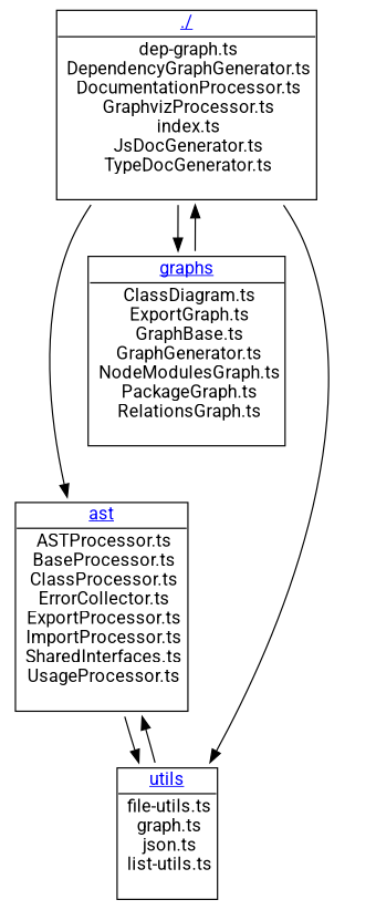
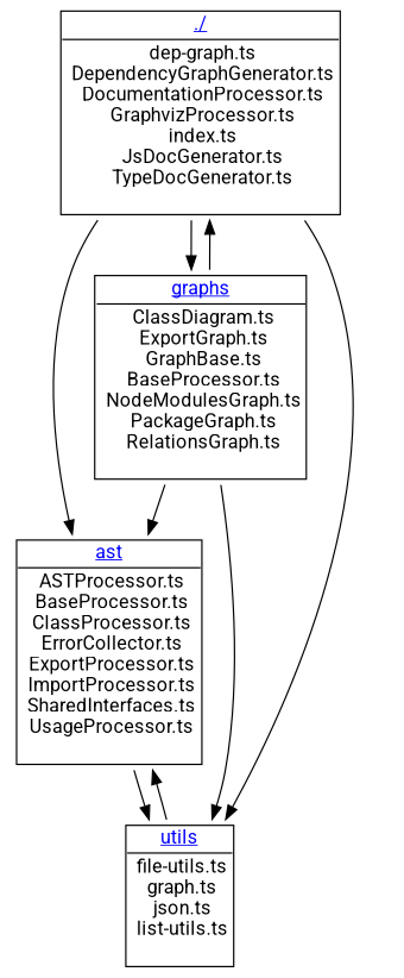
  digraph {
    fontname=Roboto
    labelloc=t
    node [fontname=Roboto shape=none]
    edge [fontname=Roboto]
    n1 [label=<<TABLE cellspacing="0" cellborder="0" align="left"> <TR><TD ALIGN="center" HREF="diagrams.html#base" TARGET="_top"><U><font color="blue">./</font></U></TD></TR> <TR><TD BORDER="1" SIDES="T" ALIGN="left"> dep-graph.ts<BR/> DependencyGraphGenerator.ts<BR/> DocumentationProcessor.ts<BR/> GraphvizProcessor.ts<BR/> index.ts<BR/> JsDocGenerator.ts<BR/> TypeDocGenerator.ts<BR/> </TD></TR> </TABLE>>]
    n2 [label=<<TABLE cellspacing="0" cellborder="0" align="left"> <TR><TD ALIGN="center" HREF="diagrams.html#ast" TARGET="_top"><U><font color="blue">ast</font></U></TD></TR> <TR><TD BORDER="1" SIDES="T" ALIGN="left"> ASTProcessor.ts<BR/> BaseProcessor.ts<BR/> ClassProcessor.ts<BR/> ErrorCollector.ts<BR/> ExportProcessor.ts<BR/> ImportProcessor.ts<BR/> SharedInterfaces.ts<BR/> UsageProcessor.ts<BR/> </TD></TR> </TABLE>>]
-   n3 [label=<<TABLE cellspacing="0" cellborder="0" align="left"> <TR><TD ALIGN="center" HREF="diagrams.html#graphs" TARGET="_top"><U><font color="blue">graphs</font></U></TD></TR> <TR><TD BORDER="1" SIDES="T" ALIGN="left"> ClassDiagram.ts<BR/> ExportGraph.ts<BR/> GraphBase.ts<BR/> GraphGenerator.ts<BR/> NodeModulesGraph.ts<BR/> PackageGraph.ts<BR/> RelationsGraph.ts<BR/> </TD></TR> </TABLE>>]
+   n3 [label=<<TABLE cellspacing="0" cellborder="0" align="left"> <TR><TD ALIGN="center" HREF="diagrams.html#graphs" TARGET="_top"><U><font color="blue">graphs</font></U></TD></TR> <TR><TD BORDER="1" SIDES="T" ALIGN="left"> ClassDiagram.ts<BR/> ExportGraph.ts<BR/> GraphBase.ts<BR/> BaseProcessor.ts<BR/> NodeModulesGraph.ts<BR/> PackageGraph.ts<BR/> RelationsGraph.ts<BR/> </TD></TR> </TABLE>>]
    n4 [label=<<TABLE cellspacing="0" cellborder="0" align="left"> <TR><TD ALIGN="center" HREF="diagrams.html#utils" TARGET="_top"><U><font color="blue">utils</font></U></TD></TR> <TR><TD BORDER="1" SIDES="T" ALIGN="left"> file-utils.ts<BR/> graph.ts<BR/> json.ts<BR/> list-utils.ts<BR/> </TD></TR> </TABLE>>]
    n1 -> n2
    n1 -> n3
    n1 -> n4
    n2 -> n4
    n3 -> n1
+   n3 -> n2
+   n3 -> n4
    n4 -> n2
  }
